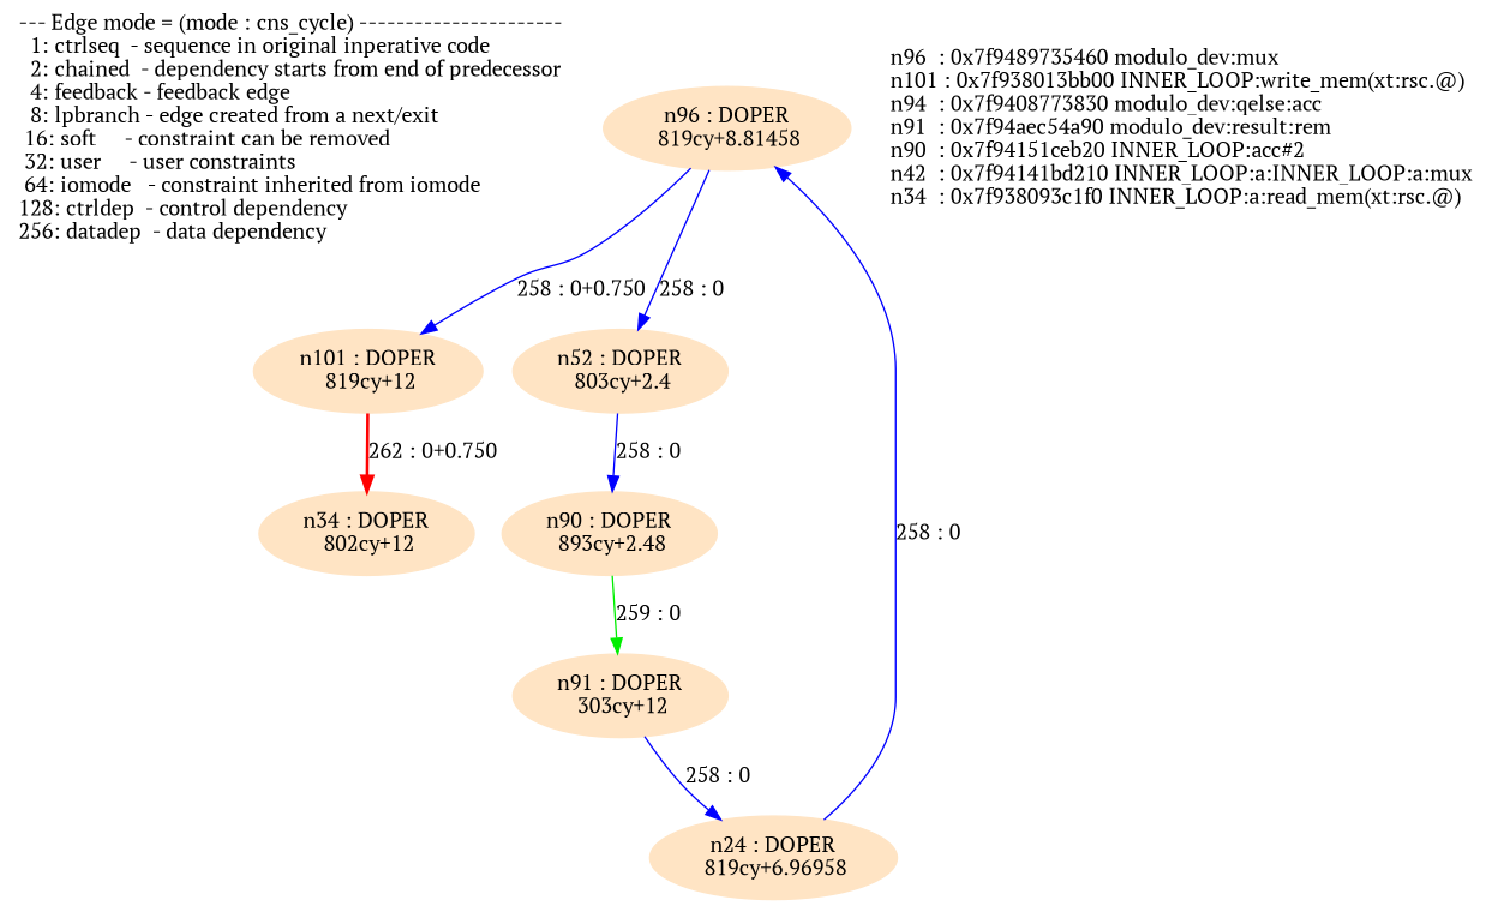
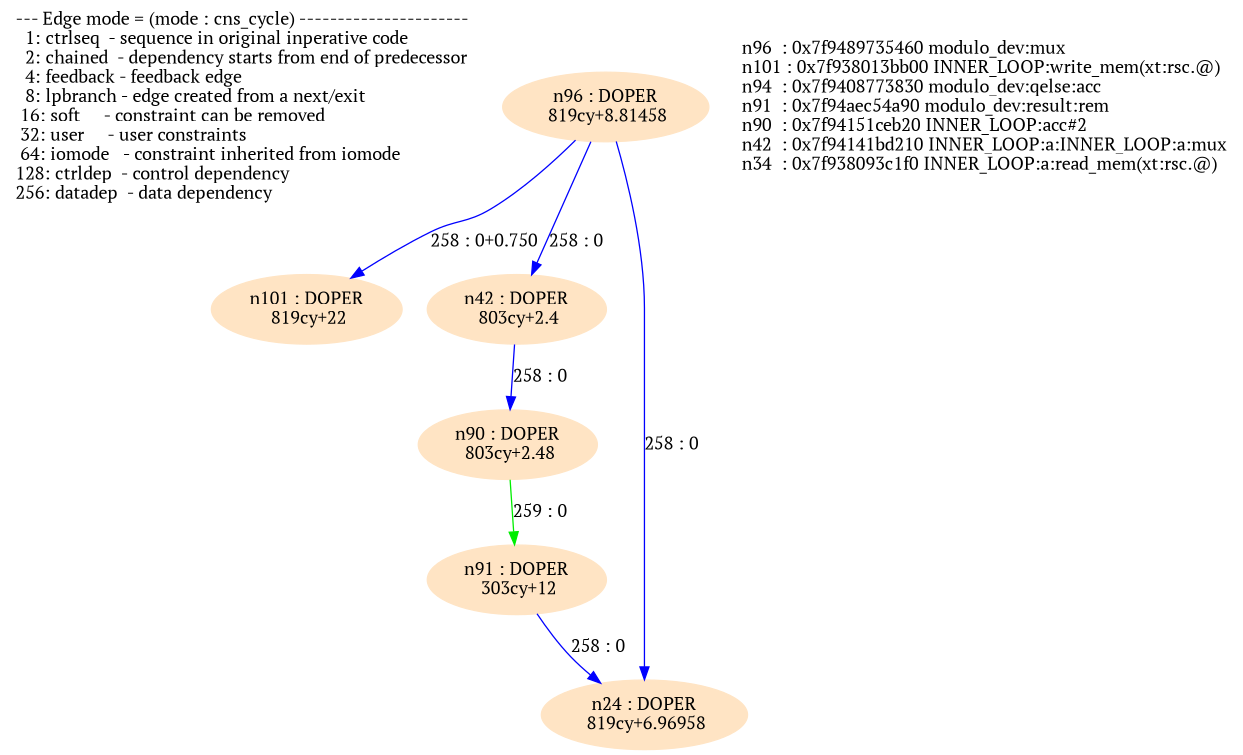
  digraph {
    fontname="PT Serif"
    node [fontname="PT Serif" shape=ellipse color=bisque style=filled]
    edge [color=blue fontname="PT Serif"]
    n1 [label="--- Edge mode = (mode : cns_cycle) ----------------------\l  1: ctrlseq  - sequence in original inperative code     \l  2: chained  - dependency starts from end of predecessor\l  4: feedback - feedback edge                            \l  8: lpbranch - edge created from a next/exit            \l 16: soft     - constraint can be removed                \l 32: user     - user constraints                         \l 64: iomode   - constraint inherited from iomode         \l128: ctrldep  - control dependency                       \l256: datadep  - data dependency                          \l" labeljust=left shape=none color="" style=""]
    n2 [label="n96 : DOPER\n 819cy+8.81458\n"]
-   n3 [label="n101 : DOPER\n 819cy+12\n"]
-   n4 [label="n52 : DOPER\n 803cy+2.4\n"]
-   n5 [label="n34 : DOPER\n 802cy+12\n"]
+   n3 [label="n101 : DOPER\n 819cy+22\n"]
+   n4 [label="n42 : DOPER\n 803cy+2.4\n"]
    n6 [label="n24 : DOPER\n 819cy+6.96958\n"]
    n7 [label="n91 : DOPER\n 303cy+12\n"]
-   n8 [label="n90 : DOPER\n 893cy+2.48\n"]
+   n8 [label="n90 : DOPER\n 803cy+2.48\n"]
    n9 [label="n96  : 0x7f9489735460 modulo_dev:mux\ln101 : 0x7f938013bb00 INNER_LOOP:write_mem(xt:rsc.@)\ln94  : 0x7f9408773830 modulo_dev:qelse:acc\ln91  : 0x7f94aec54a90 modulo_dev:result:rem\ln90  : 0x7f94151ceb20 INNER_LOOP:acc#2\ln42  : 0x7f94141bd210 INNER_LOOP:a:INNER_LOOP:a:mux\ln34  : 0x7f938093c1f0 INNER_LOOP:a:read_mem(xt:rsc.@)\l" labeljust=left shape=none color="" style=""]
    n2 -> n3 [label="258 : 0+0.750"]
    n2 -> n4 [label="258 : 0"]
-   n3 -> n5 [color=red label="262 : 0+0.750" style=bold]
    n4 -> n8 [label="258 : 0"]
-   n6 -> n2 [label="258 : 0"]
+   n2 -> n6 [label="258 : 0"]
    n7 -> n6 [label="258 : 0"]
    n8 -> n7 [color=green2 label="259 : 0"]
  }
